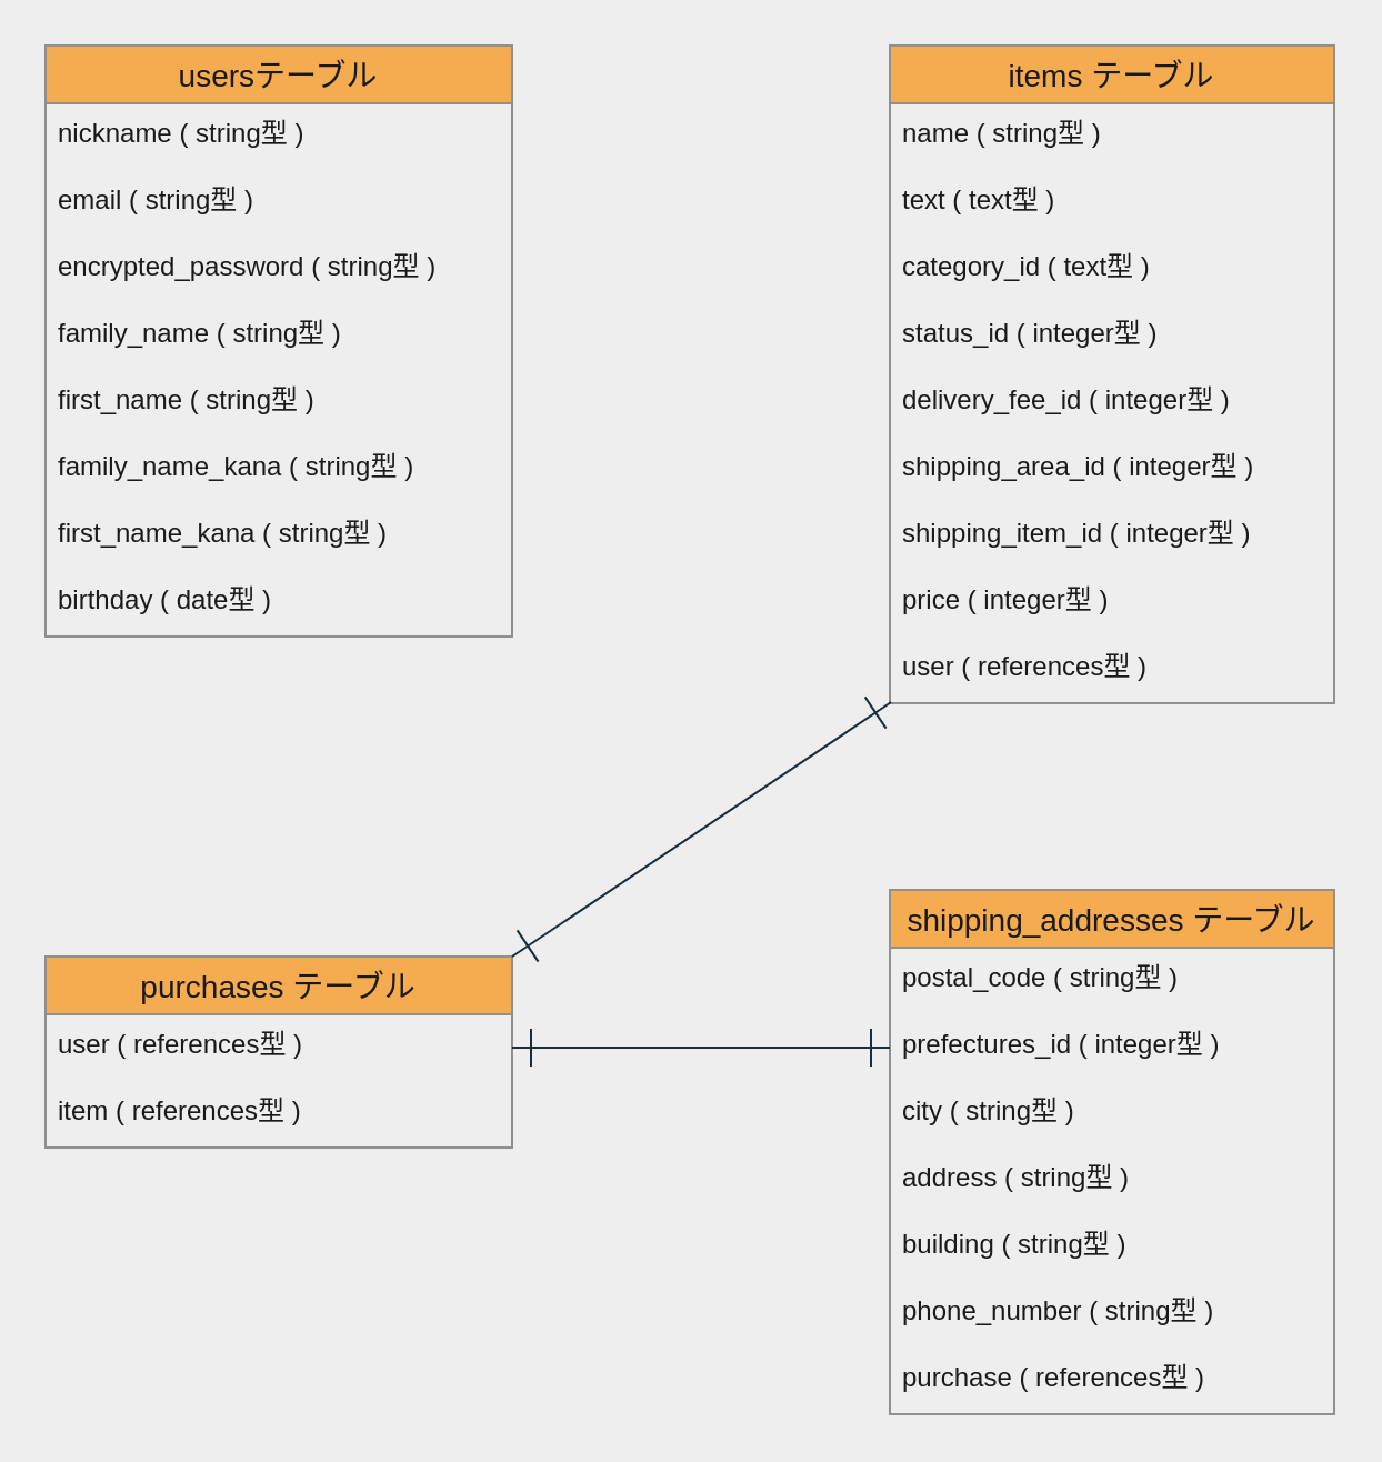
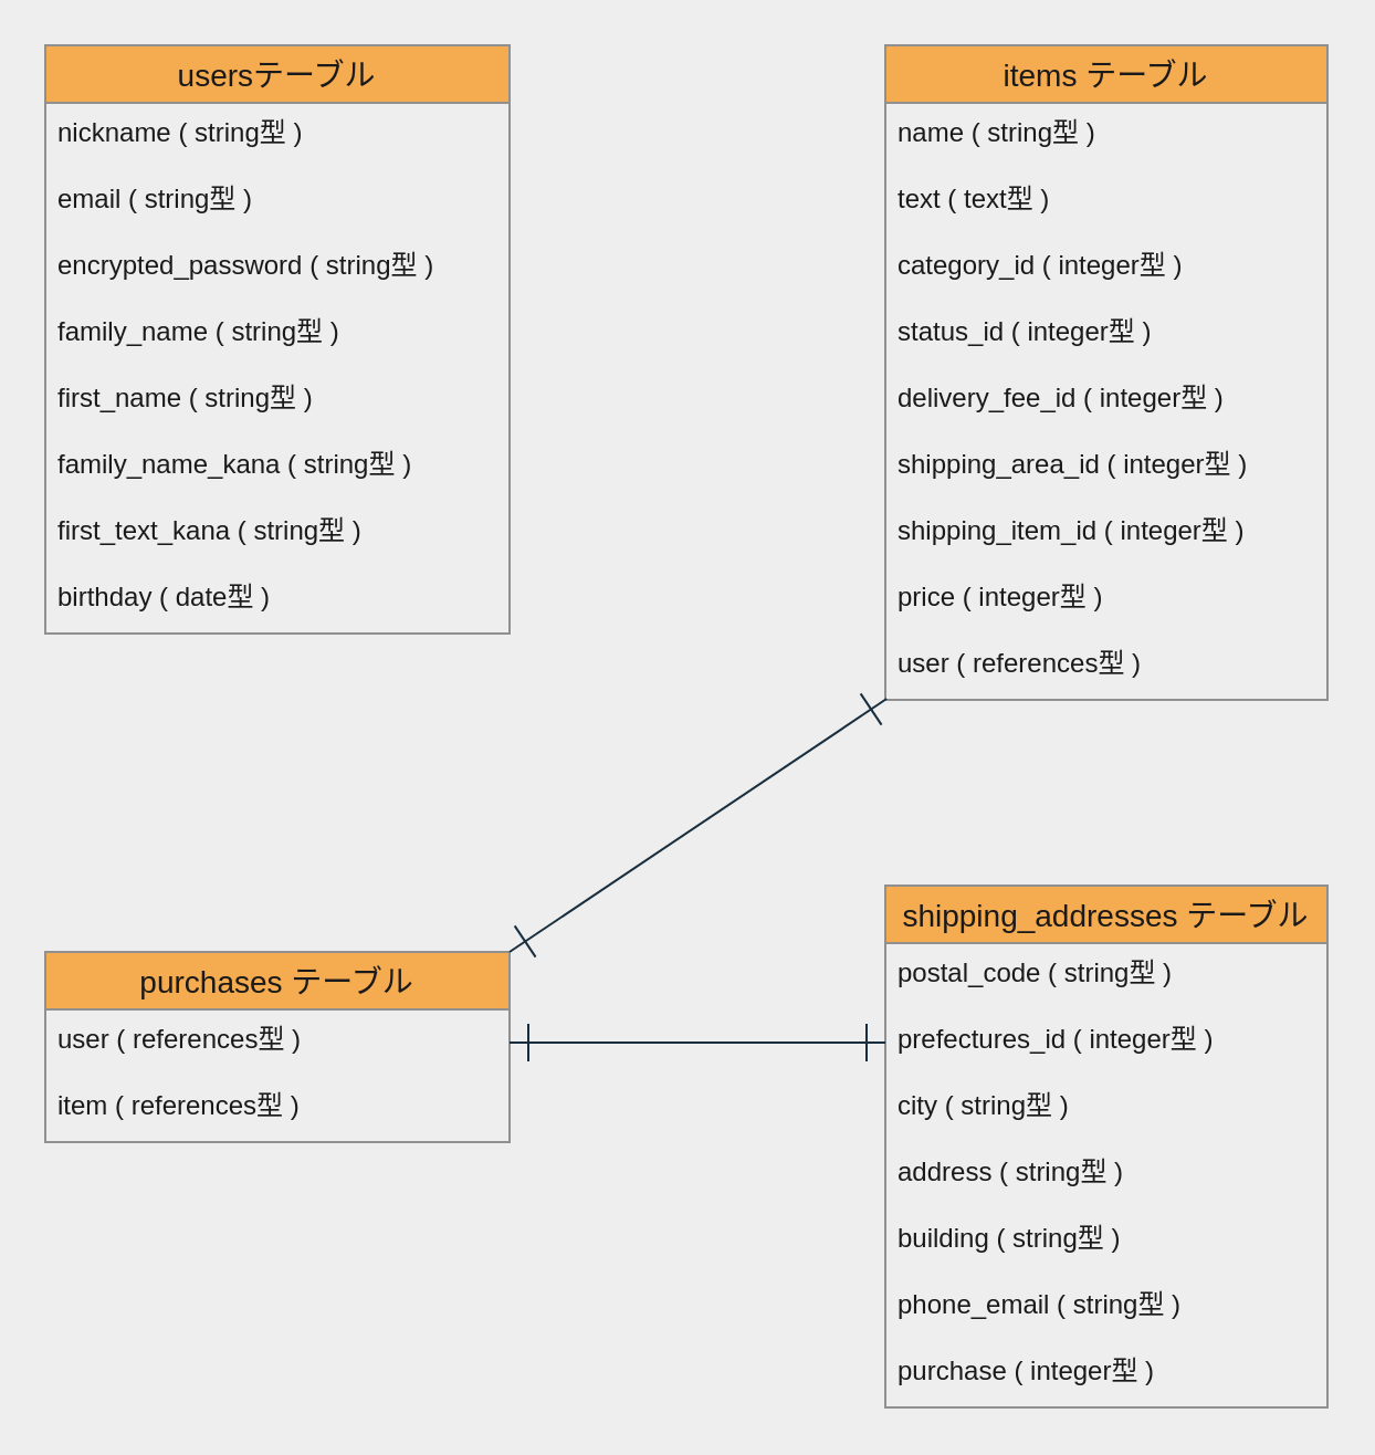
  <mxCell id="0" />
  <mxCell id="1" parent="0" />
  <mxCell id="2" value="usersテーブル" style="swimlane;fontStyle=0;childLayout=stackLayout;horizontal=1;startSize=26;horizontalStack=0;resizeParent=1;resizeParentMax=0;resizeLast=0;collapsible=1;marginBottom=0;align=center;fontSize=14;labelBackgroundColor=none;labelBorderColor=none;fillColor=#F5AB50;strokeColor=#909090;fontColor=#1A1A1A;" vertex="1" parent="1"><mxGeometry x="20" y="20" width="210" height="266" as="geometry" /></mxCell>
  <mxCell id="3" value="nickname ( string型 )" style="text;strokeColor=none;fillColor=none;spacingLeft=4;spacingRight=4;overflow=hidden;rotatable=0;points=[[0,0.5],[1,0.5]];portConstraint=eastwest;fontSize=12;fontColor=#1A1A1A;" vertex="1" parent="2"><mxGeometry y="26" width="210" height="30" as="geometry" /></mxCell>
  <mxCell id="4" value="email ( string型 )" style="text;strokeColor=none;fillColor=none;spacingLeft=4;spacingRight=4;overflow=hidden;rotatable=0;points=[[0,0.5],[1,0.5]];portConstraint=eastwest;fontSize=12;verticalAlign=top;fontColor=#1A1A1A;" vertex="1" parent="2"><mxGeometry y="56" width="210" height="30" as="geometry" /></mxCell>
  <mxCell id="5" value="encrypted_password ( string型 )" style="text;strokeColor=none;fillColor=none;spacingLeft=4;spacingRight=4;overflow=hidden;rotatable=0;points=[[0,0.5],[1,0.5]];portConstraint=eastwest;fontSize=12;verticalAlign=top;fontColor=#1A1A1A;" vertex="1" parent="2"><mxGeometry y="86" width="210" height="30" as="geometry" /></mxCell>
  <mxCell id="6" value="family_name ( string型 )" style="text;strokeColor=none;fillColor=none;spacingLeft=4;spacingRight=4;overflow=hidden;rotatable=0;points=[[0,0.5],[1,0.5]];portConstraint=eastwest;fontSize=12;verticalAlign=top;fontColor=#1A1A1A;" vertex="1" parent="2"><mxGeometry y="116" width="210" height="30" as="geometry" /></mxCell>
  <mxCell id="7" value="first_name ( string型 )" style="text;strokeColor=none;fillColor=none;spacingLeft=4;spacingRight=4;overflow=hidden;rotatable=0;points=[[0,0.5],[1,0.5]];portConstraint=eastwest;fontSize=12;verticalAlign=top;fontColor=#1A1A1A;" vertex="1" parent="2"><mxGeometry y="146" width="210" height="30" as="geometry" /></mxCell>
  <mxCell id="8" value="family_name_kana ( string型 )" style="text;strokeColor=none;fillColor=none;spacingLeft=4;spacingRight=4;overflow=hidden;rotatable=0;points=[[0,0.5],[1,0.5]];portConstraint=eastwest;fontSize=12;verticalAlign=top;fontColor=#1A1A1A;" vertex="1" parent="2"><mxGeometry y="176" width="210" height="30" as="geometry" /></mxCell>
- <mxCell id="9" value="first_name_kana ( string型 )" style="text;strokeColor=none;fillColor=none;spacingLeft=4;spacingRight=4;overflow=hidden;rotatable=0;points=[[0,0.5],[1,0.5]];portConstraint=eastwest;fontSize=12;verticalAlign=top;fontColor=#1A1A1A;" vertex="1" parent="2"><mxGeometry y="206" width="210" height="30" as="geometry" /></mxCell>
+ <mxCell id="9" value="first_text_kana ( string型 )" style="text;strokeColor=none;fillColor=none;spacingLeft=4;spacingRight=4;overflow=hidden;rotatable=0;points=[[0,0.5],[1,0.5]];portConstraint=eastwest;fontSize=12;verticalAlign=top;fontColor=#1A1A1A;" vertex="1" parent="2"><mxGeometry y="206" width="210" height="30" as="geometry" /></mxCell>
  <mxCell id="10" value="birthday ( date型 )" style="text;strokeColor=none;fillColor=none;spacingLeft=4;spacingRight=4;overflow=hidden;rotatable=0;points=[[0,0.5],[1,0.5]];portConstraint=eastwest;fontSize=12;verticalAlign=top;fontColor=#1A1A1A;" vertex="1" parent="2"><mxGeometry y="236" width="210" height="30" as="geometry" /></mxCell>
  <mxCell id="11" value="items テーブル" style="swimlane;fontStyle=0;childLayout=stackLayout;horizontal=1;startSize=26;horizontalStack=0;resizeParent=1;resizeParentMax=0;resizeLast=0;collapsible=1;marginBottom=0;align=center;fontSize=14;html=0;labelBackgroundColor=none;fillColor=#F5AB50;strokeColor=#909090;fontColor=#1A1A1A;" vertex="1" parent="1"><mxGeometry x="400" y="20" width="200" height="296" as="geometry" /></mxCell>
  <mxCell id="12" value="name ( string型 )" style="text;strokeColor=none;fillColor=none;spacingLeft=4;spacingRight=4;overflow=hidden;rotatable=0;points=[[0,0.5],[1,0.5]];portConstraint=eastwest;fontSize=12;fontColor=#1A1A1A;" vertex="1" parent="11"><mxGeometry y="26" width="200" height="30" as="geometry" /></mxCell>
  <mxCell id="13" value="text ( text型 )" style="text;strokeColor=none;fillColor=none;spacingLeft=4;spacingRight=4;overflow=hidden;rotatable=0;points=[[0,0.5],[1,0.5]];portConstraint=eastwest;fontSize=12;fontColor=#1A1A1A;" vertex="1" parent="11"><mxGeometry y="56" width="200" height="30" as="geometry" /></mxCell>
- <mxCell id="14" value="category_id ( text型 )" style="text;strokeColor=none;fillColor=none;spacingLeft=4;spacingRight=4;overflow=hidden;rotatable=0;points=[[0,0.5],[1,0.5]];portConstraint=eastwest;fontSize=12;fontColor=#1A1A1A;" vertex="1" parent="11"><mxGeometry y="86" width="200" height="30" as="geometry" /></mxCell>
+ <mxCell id="14" value="category_id ( integer型 )" style="text;strokeColor=none;fillColor=none;spacingLeft=4;spacingRight=4;overflow=hidden;rotatable=0;points=[[0,0.5],[1,0.5]];portConstraint=eastwest;fontSize=12;fontColor=#1A1A1A;" vertex="1" parent="11"><mxGeometry y="86" width="200" height="30" as="geometry" /></mxCell>
  <mxCell id="15" value="status_id ( integer型 )" style="text;strokeColor=none;fillColor=none;spacingLeft=4;spacingRight=4;overflow=hidden;rotatable=0;points=[[0,0.5],[1,0.5]];portConstraint=eastwest;fontSize=12;fontColor=#1A1A1A;" vertex="1" parent="11"><mxGeometry y="116" width="200" height="30" as="geometry" /></mxCell>
  <mxCell id="16" value="delivery_fee_id ( integer型 )" style="text;strokeColor=none;fillColor=none;spacingLeft=4;spacingRight=4;overflow=hidden;rotatable=0;points=[[0,0.5],[1,0.5]];portConstraint=eastwest;fontSize=12;fontColor=#1A1A1A;" vertex="1" parent="11"><mxGeometry y="146" width="200" height="30" as="geometry" /></mxCell>
  <mxCell id="17" value="shipping_area_id ( integer型 )" style="text;strokeColor=none;fillColor=none;spacingLeft=4;spacingRight=4;overflow=hidden;rotatable=0;points=[[0,0.5],[1,0.5]];portConstraint=eastwest;fontSize=12;fontColor=#1A1A1A;" vertex="1" parent="11"><mxGeometry y="176" width="200" height="30" as="geometry" /></mxCell>
  <mxCell id="18" value="shipping_item_id ( integer型 )" style="text;strokeColor=none;fillColor=none;spacingLeft=4;spacingRight=4;overflow=hidden;rotatable=0;points=[[0,0.5],[1,0.5]];portConstraint=eastwest;fontSize=12;fontColor=#1A1A1A;" vertex="1" parent="11"><mxGeometry y="206" width="200" height="30" as="geometry" /></mxCell>
  <mxCell id="19" value="price ( integer型 )" style="text;strokeColor=none;fillColor=none;spacingLeft=4;spacingRight=4;overflow=hidden;rotatable=0;points=[[0,0.5],[1,0.5]];portConstraint=eastwest;fontSize=12;fontColor=#1A1A1A;" vertex="1" parent="11"><mxGeometry y="236" width="200" height="30" as="geometry" /></mxCell>
  <mxCell id="20" value="user ( references型 )" style="text;strokeColor=none;fillColor=none;spacingLeft=4;spacingRight=4;overflow=hidden;rotatable=0;points=[[0,0.5],[1,0.5]];portConstraint=eastwest;fontSize=12;fontColor=#1A1A1A;" vertex="1" parent="11"><mxGeometry y="266" width="200" height="30" as="geometry" /></mxCell>
  <mxCell id="21" value="purchases テーブル" style="swimlane;fontStyle=0;childLayout=stackLayout;horizontal=1;startSize=26;horizontalStack=0;resizeParent=1;resizeParentMax=0;resizeLast=0;collapsible=1;marginBottom=0;align=center;fontSize=14;html=0;labelBackgroundColor=none;fillColor=#F5AB50;strokeColor=#909090;fontColor=#1A1A1A;" vertex="1" parent="1"><mxGeometry x="20" y="430" width="210" height="86" as="geometry" /></mxCell>
  <mxCell id="22" value="user ( references型 )" style="text;strokeColor=none;fillColor=none;spacingLeft=4;spacingRight=4;overflow=hidden;rotatable=0;points=[[0,0.5],[1,0.5]];portConstraint=eastwest;fontSize=12;fontColor=#1A1A1A;" vertex="1" parent="21"><mxGeometry y="26" width="210" height="30" as="geometry" /></mxCell>
  <mxCell id="23" value="item ( references型 )" style="text;strokeColor=none;fillColor=none;spacingLeft=4;spacingRight=4;overflow=hidden;rotatable=0;points=[[0,0.5],[1,0.5]];portConstraint=eastwest;fontSize=12;fontColor=#1A1A1A;" vertex="1" parent="21"><mxGeometry y="56" width="210" height="30" as="geometry" /></mxCell>
  <mxCell id="24" value="shipping_addresses テーブル" style="swimlane;fontStyle=0;childLayout=stackLayout;horizontal=1;startSize=26;horizontalStack=0;resizeParent=1;resizeParentMax=0;resizeLast=0;collapsible=1;marginBottom=0;align=center;fontSize=14;html=0;labelBackgroundColor=none;fillColor=#F5AB50;strokeColor=#909090;fontColor=#1A1A1A;" vertex="1" parent="1"><mxGeometry x="400" y="400" width="200" height="236" as="geometry" /></mxCell>
  <mxCell id="25" value="postal_code ( string型 )" style="text;strokeColor=none;fillColor=none;spacingLeft=4;spacingRight=4;overflow=hidden;rotatable=0;points=[[0,0.5],[1,0.5]];portConstraint=eastwest;fontSize=12;fontColor=#1A1A1A;" vertex="1" parent="24"><mxGeometry y="26" width="200" height="30" as="geometry" /></mxCell>
  <mxCell id="26" value="prefectures_id ( integer型 )" style="text;strokeColor=none;fillColor=none;spacingLeft=4;spacingRight=4;overflow=hidden;rotatable=0;points=[[0,0.5],[1,0.5]];portConstraint=eastwest;fontSize=12;fontColor=#1A1A1A;" vertex="1" parent="24"><mxGeometry y="56" width="200" height="30" as="geometry" /></mxCell>
  <mxCell id="27" value="city ( string型 )" style="text;strokeColor=none;fillColor=none;spacingLeft=4;spacingRight=4;overflow=hidden;rotatable=0;points=[[0,0.5],[1,0.5]];portConstraint=eastwest;fontSize=12;fontColor=#1A1A1A;" vertex="1" parent="24"><mxGeometry y="86" width="200" height="30" as="geometry" /></mxCell>
  <mxCell id="28" value="address ( string型 )" style="text;strokeColor=none;fillColor=none;spacingLeft=4;spacingRight=4;overflow=hidden;rotatable=0;points=[[0,0.5],[1,0.5]];portConstraint=eastwest;fontSize=12;fontColor=#1A1A1A;" vertex="1" parent="24"><mxGeometry y="116" width="200" height="30" as="geometry" /></mxCell>
  <mxCell id="29" value="building ( string型 )" style="text;strokeColor=none;fillColor=none;spacingLeft=4;spacingRight=4;overflow=hidden;rotatable=0;points=[[0,0.5],[1,0.5]];portConstraint=eastwest;fontSize=12;fontColor=#1A1A1A;" vertex="1" parent="24"><mxGeometry y="146" width="200" height="30" as="geometry" /></mxCell>
- <mxCell id="30" value="phone_number ( string型 )" style="text;strokeColor=none;fillColor=none;spacingLeft=4;spacingRight=4;overflow=hidden;rotatable=0;points=[[0,0.5],[1,0.5]];portConstraint=eastwest;fontSize=12;fontColor=#1A1A1A;" vertex="1" parent="24"><mxGeometry y="176" width="200" height="30" as="geometry" /></mxCell>
- <mxCell id="31" value="purchase ( references型 )" style="text;strokeColor=none;fillColor=none;spacingLeft=4;spacingRight=4;overflow=hidden;rotatable=0;points=[[0,0.5],[1,0.5]];portConstraint=eastwest;fontSize=12;fontColor=#1A1A1A;" vertex="1" parent="24"><mxGeometry y="206" width="200" height="30" as="geometry" /></mxCell>
+ <mxCell id="30" value="phone_email ( string型 )" style="text;strokeColor=none;fillColor=none;spacingLeft=4;spacingRight=4;overflow=hidden;rotatable=0;points=[[0,0.5],[1,0.5]];portConstraint=eastwest;fontSize=12;fontColor=#1A1A1A;" vertex="1" parent="24"><mxGeometry y="176" width="200" height="30" as="geometry" /></mxCell>
+ <mxCell id="31" value="purchase ( integer型 )" style="text;strokeColor=none;fillColor=none;spacingLeft=4;spacingRight=4;overflow=hidden;rotatable=0;points=[[0,0.5],[1,0.5]];portConstraint=eastwest;fontSize=12;fontColor=#1A1A1A;" vertex="1" parent="24"><mxGeometry y="206" width="200" height="30" as="geometry" /></mxCell>
  <mxCell id="32" style="edgeStyle=orthogonalEdgeStyle;orthogonalLoop=1;jettySize=auto;html=1;entryX=1;entryY=0.5;entryDx=0;entryDy=0;startArrow=ERone;startFill=0;startSize=15;endArrow=ERone;endFill=0;endSize=15;labelBackgroundColor=#EEEEEE;strokeColor=#182E3E;fontColor=#1A1A1A;" edge="1" parent="1" source="26" target="22"><mxGeometry relative="1" as="geometry" /></mxCell>
  <mxCell id="33" value="" style="endArrow=ERone;html=1;entryX=0.003;entryY=0.984;entryDx=0;entryDy=0;entryPerimeter=0;exitX=1;exitY=0;exitDx=0;exitDy=0;startArrow=ERone;startFill=0;endFill=0;endSize=15;startSize=15;labelBackgroundColor=#EEEEEE;strokeColor=#182E3E;fontColor=#1A1A1A;" edge="1" parent="1" source="21" target="20"><mxGeometry relative="1" as="geometry"><mxPoint x="40" y="350" as="sourcePoint" /><mxPoint x="200" y="350" as="targetPoint" /></mxGeometry></mxCell>
